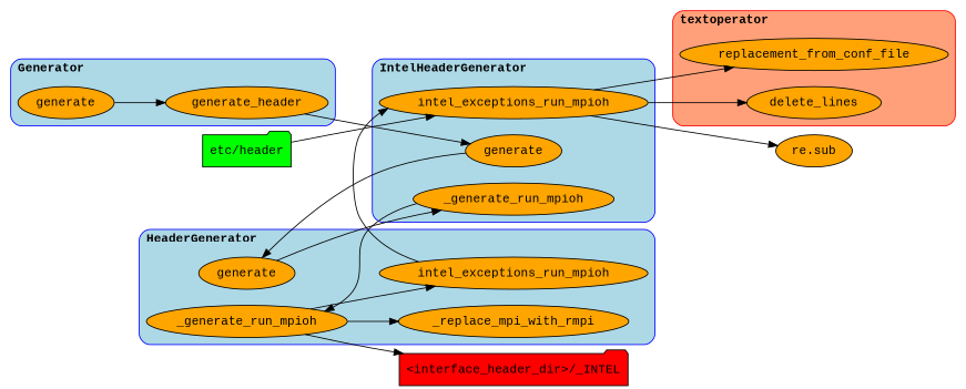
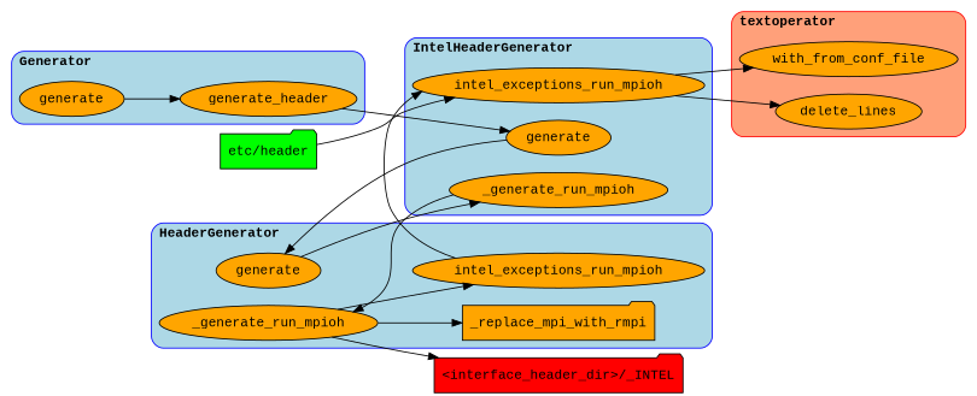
  digraph {
    fontname="Liberation Mono"
    rankdir=LR
    node [fillcolor=orange fontname="Liberation Mono" shape=ellipse style=filled]
    edge [fontname="Liberation Mono"]
    n1 [label=generate]
    n2 [label=generate_header]
    n3 [label=generate]
    n4 [label=_generate_run_mpioh]
    n5 [label=intel_exceptions_run_mpioh]
    n6 [label=generate]
    n7 [label=_generate_run_mpioh]
-   n8 [label=_replace_mpi_with_rmpi]
+   n8 [label=_replace_mpi_with_rmpi shape=folder]
    n9 [label=intel_exceptions_run_mpioh]
-   n10 [label=replacement_from_conf_file]
+   n10 [label=with_from_conf_file]
    n11 [label=delete_lines]
-   n12 [label="re.sub"]
    n13 [fillcolor=red label="<interface_header_dir>/_INTEL" shape=folder]
    n14 [fillcolor=green label="etc/header" shape=folder]
    subgraph cluster_1 {
      bgcolor=lightblue
      color=blue
      label=<<B>Generator</B>>
      labeljust=l
      style=rounded
      n1
      n2
    }
    subgraph cluster_2 {
      bgcolor=lightblue
      color=blue
      label=<<B>IntelHeaderGenerator</B>>
      labeljust=l
      style=rounded
      n3
      n4
      n5
    }
    subgraph cluster_3 {
      bgcolor=lightblue
      color=blue
      label=<<B>HeaderGenerator</B>>
      labeljust=l
      style=rounded
      n6
      n7
      n8
      n9
    }
    subgraph cluster_4 {
      bgcolor=lightsalmon
      color=red
      label=<<B>textoperator</B>>
      labeljust=l
      style=rounded
      n10
      n11
    }
    n1 -> n2
    n2 -> n3
    n3 -> n6
    n4 -> n7
    n5 -> n10
    n5 -> n11
-   n5 -> n12
    n6 -> n4
    n7 -> n8
    n7 -> n9
    n7 -> n13
    n9 -> n5
    n14 -> n5
  }
